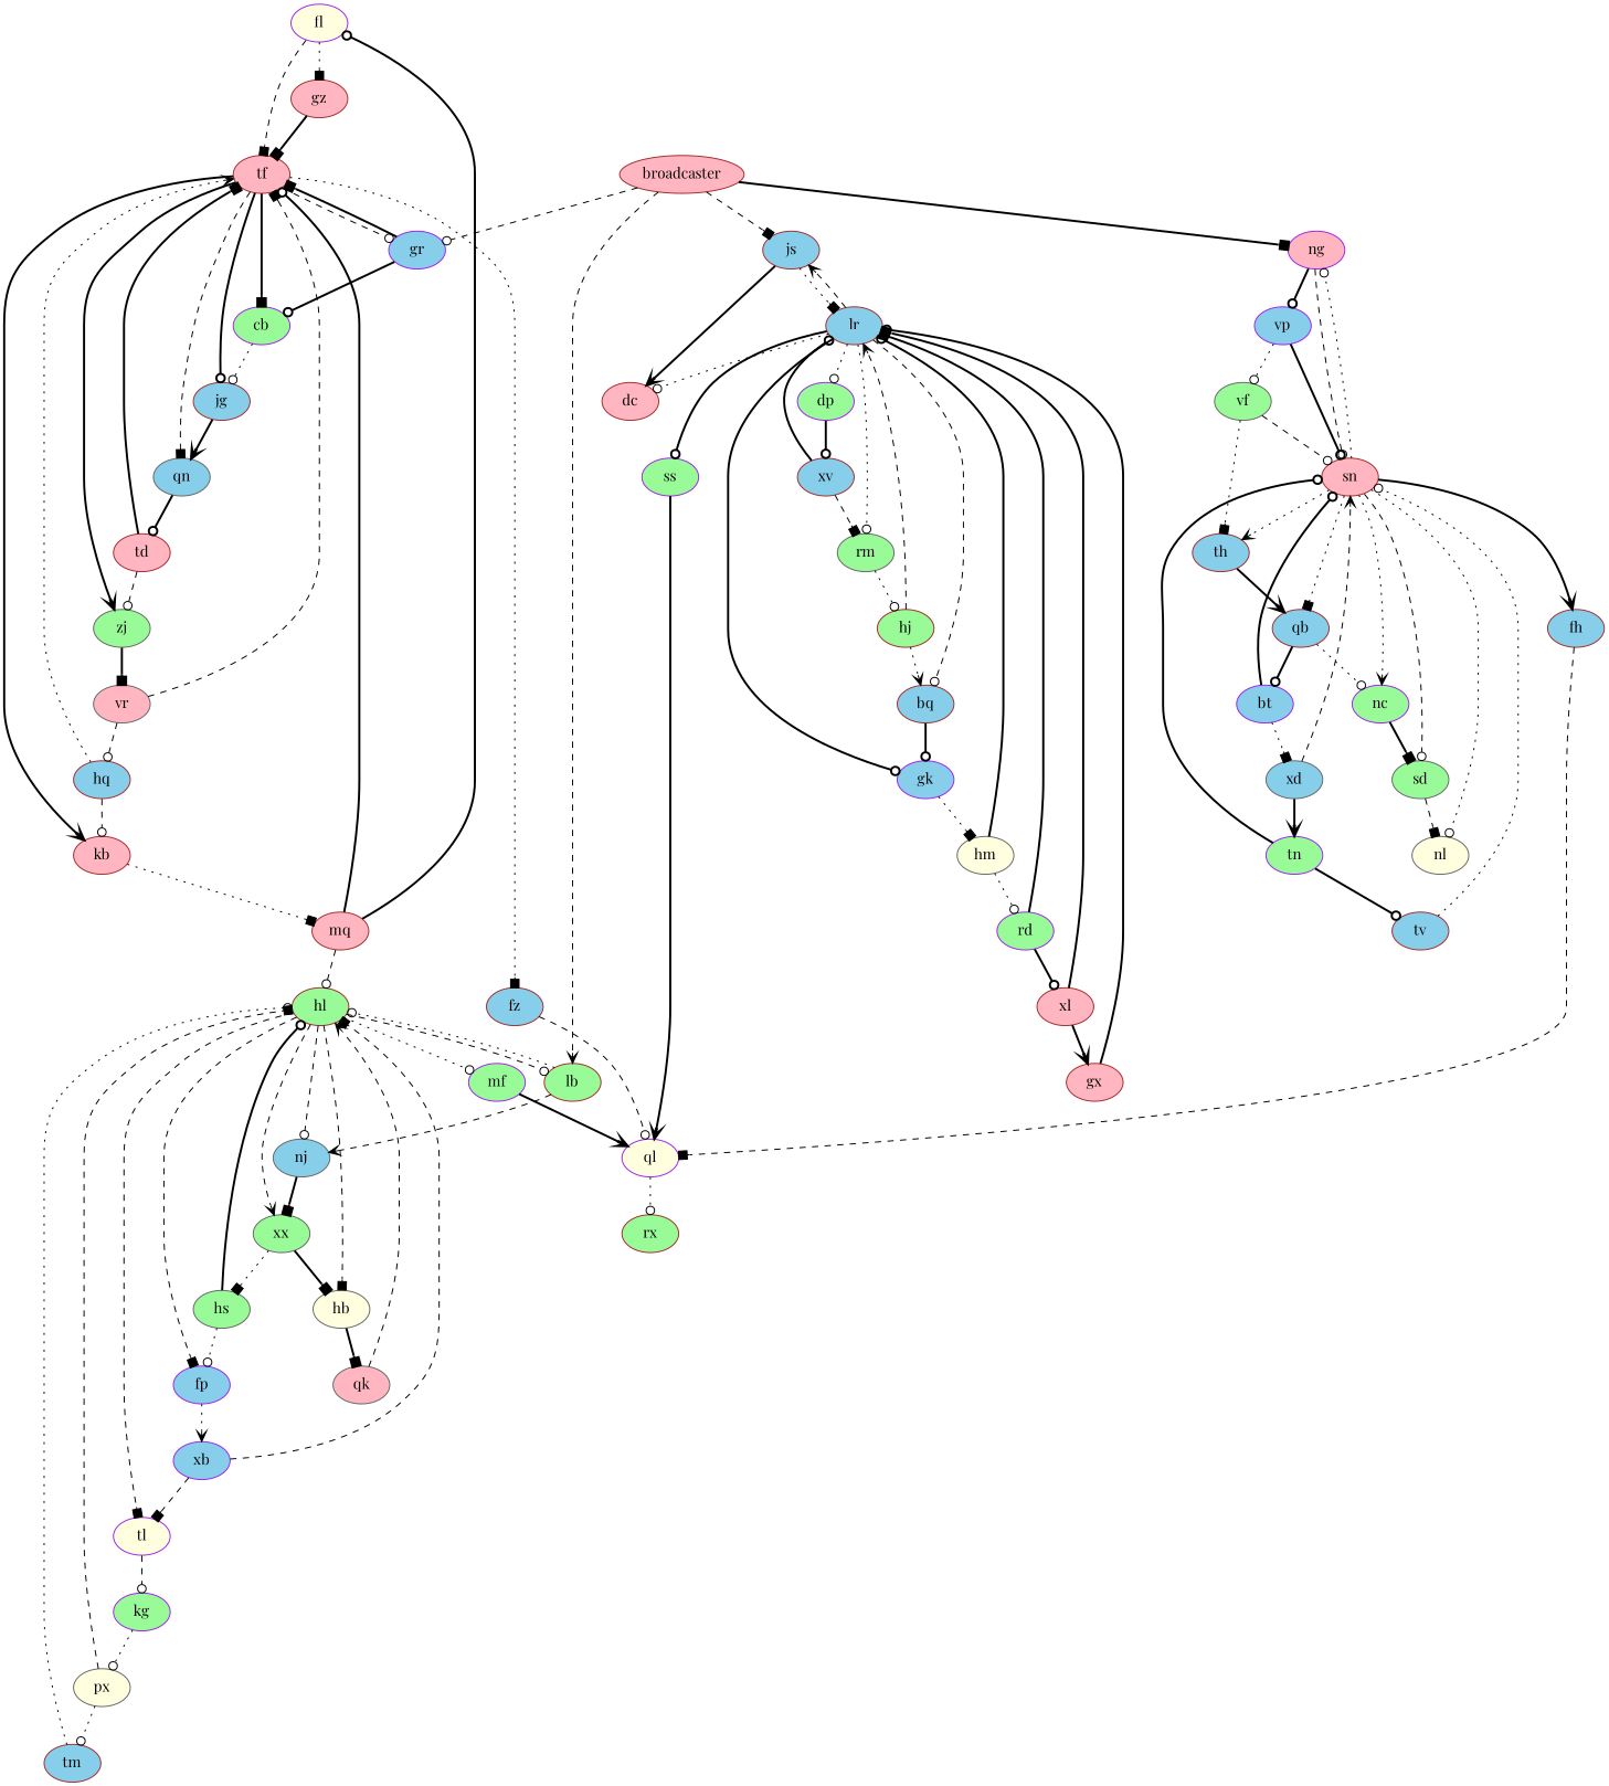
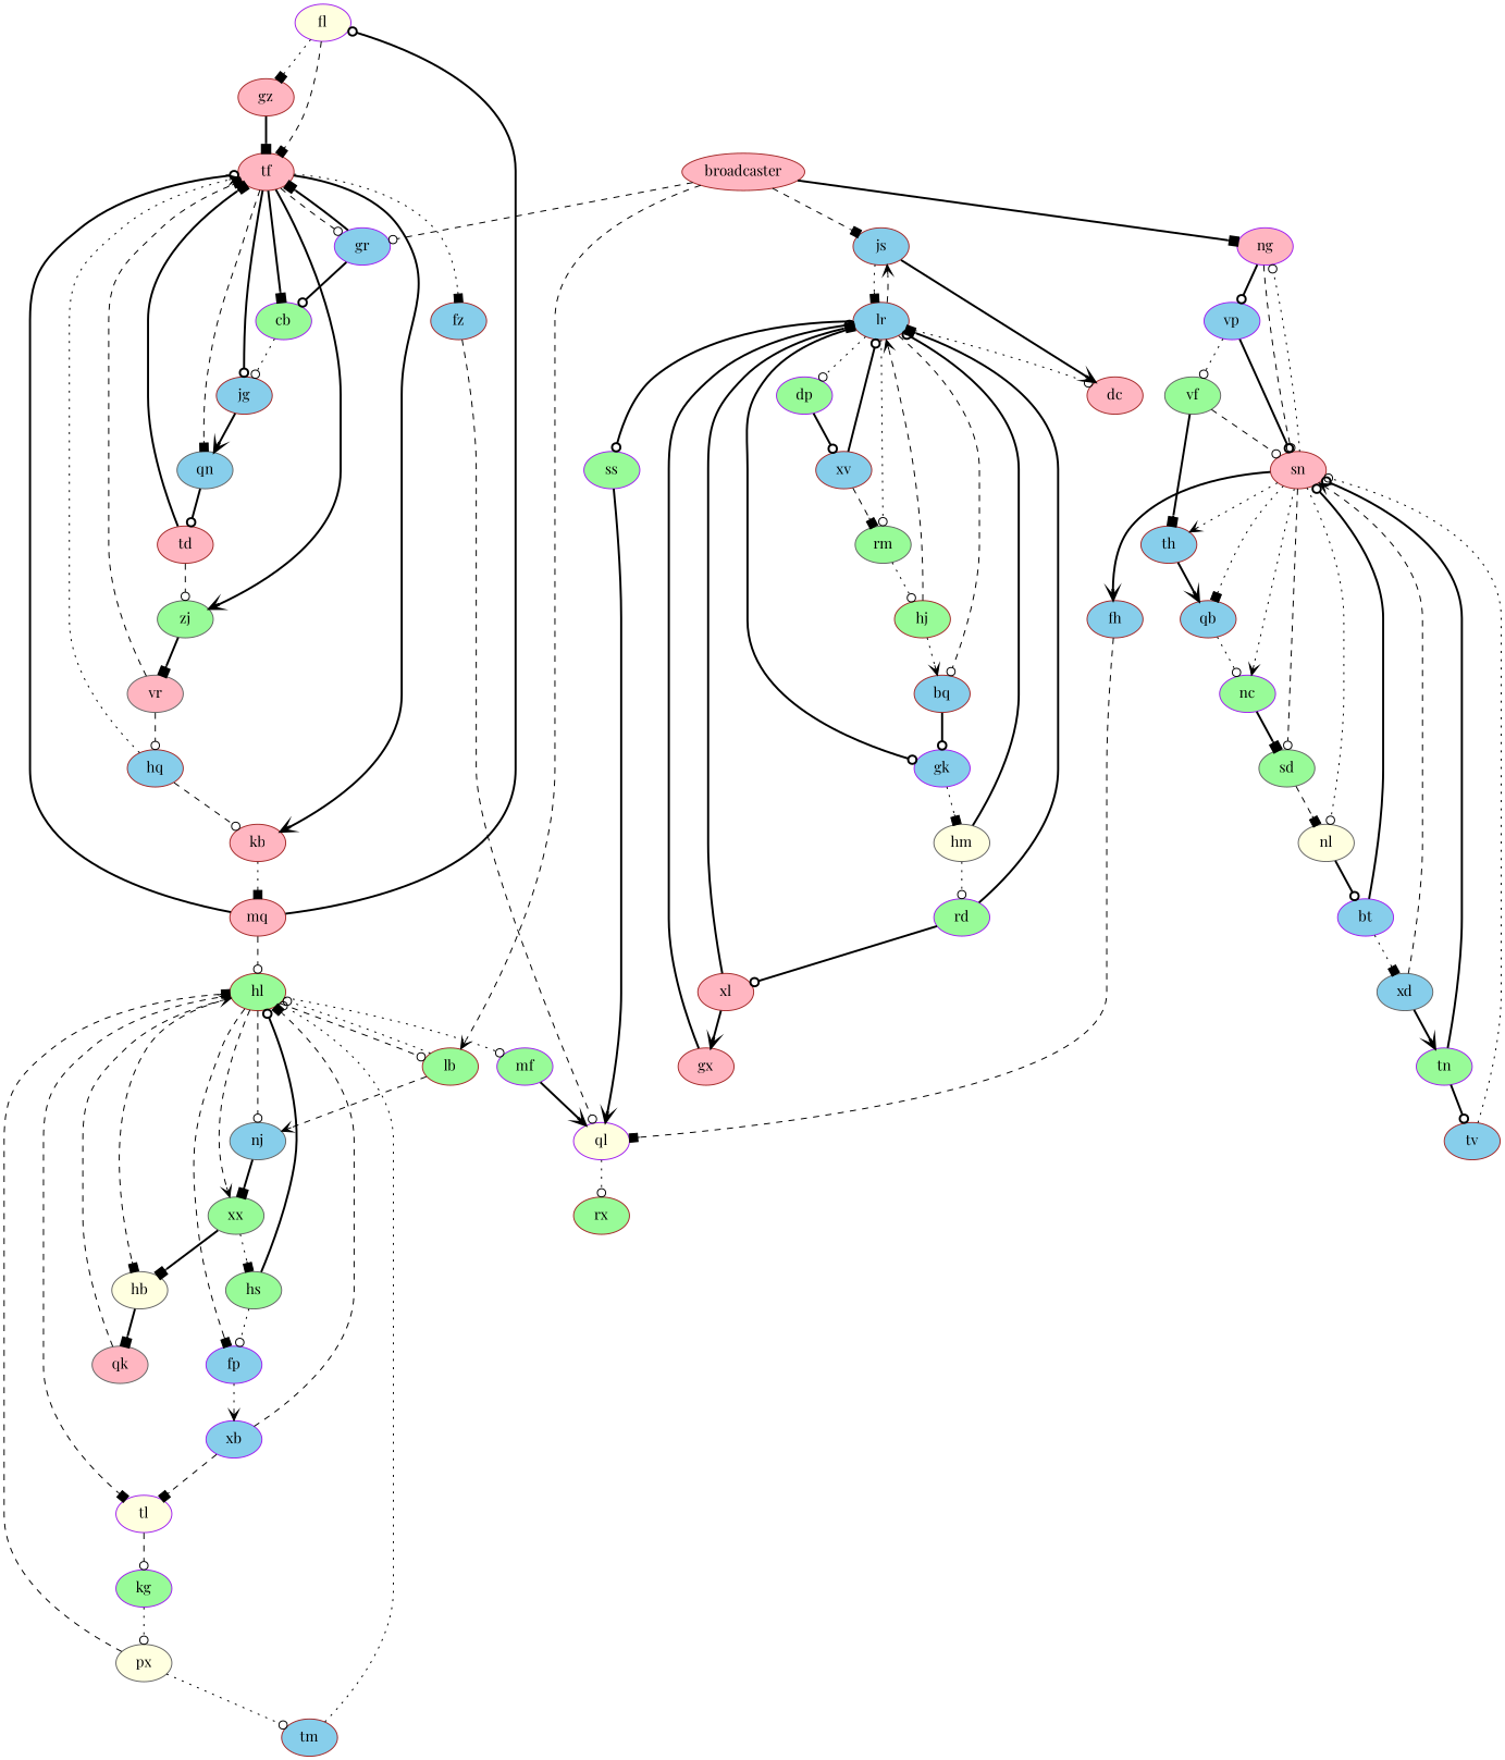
  digraph {
    fontname="Playfair Display"
    node [color=brown fillcolor=skyblue fontname="Playfair Display" style=filled]
    edge [arrowhead=odot fontname="Playfair Display" style=bold]
    fl [color=purple fillcolor=lightyellow]
    tf [fillcolor=lightpink]
    gz [fillcolor=lightpink]
    gr [color=purple]
    cb [color=purple fillcolor=palegreen]
    jg
    qn [color=gray40]
    fz
    zj [color=gray40 fillcolor=palegreen]
    kb [fillcolor=lightpink]
    td [fillcolor=lightpink]
    ql [color=purple fillcolor=lightyellow]
    vr [color=gray40 fillcolor=lightpink]
    mq [fillcolor=lightpink]
    xb [color=purple]
    hl [fillcolor=palegreen]
    tl [color=purple fillcolor=lightyellow]
    lb [fillcolor=palegreen]
    fp [color=purple]
    xx [color=gray40 fillcolor=palegreen]
    hb [color=gray40 fillcolor=lightyellow]
    nj [color=gray40]
    mf [color=purple fillcolor=palegreen]
    kg [color=purple fillcolor=palegreen]
    hs [color=gray40 fillcolor=palegreen]
    qk [color=gray40 fillcolor=lightpink]
    px [color=gray40 fillcolor=lightyellow]
    tm
    dp [color=purple fillcolor=palegreen]
    xv
    lr
    rm [color=gray40 fillcolor=palegreen]
    js
    dc [fillcolor=lightpink]
    gk [color=purple]
    ss [color=purple fillcolor=palegreen]
    bq
    hj [fillcolor=palegreen]
    broadcaster [fillcolor=lightpink]
    ng [color=purple fillcolor=lightpink]
    vp [color=purple]
    sn [fillcolor=lightpink]
    vf [color=gray40 fillcolor=palegreen]
    th
    qb
    nc [color=purple fillcolor=palegreen]
    fh
    nl [color=gray40 fillcolor=lightyellow]
    sd [color=gray40 fillcolor=palegreen]
    rx [fillcolor=palegreen]
    hm [color=gray40 fillcolor=lightyellow]
    rd [color=purple fillcolor=palegreen]
    xl [fillcolor=lightpink]
    bt [color=purple]
    gx [fillcolor=lightpink]
    hq
    xd [color=gray40]
    tn [color=purple fillcolor=palegreen]
    tv
    fl -> tf [arrowhead=box style=dashed]
    fl -> gz [arrowhead=box style=dotted]
    tf -> gr [style=dashed]
    tf -> cb [arrowhead=box]
    tf -> jg
    tf -> qn [arrowhead=box style=dashed]
    tf -> fz [arrowhead=box style=dotted]
    tf -> zj [arrowhead=vee]
    tf -> kb [arrowhead=vee]
    gz -> tf [arrowhead=box]
    gr -> tf [arrowhead=box]
    gr -> cb
    cb -> jg [style=dotted]
    jg -> qn [arrowhead=vee]
    qn -> td
    fz -> ql [style=dashed]
    zj -> vr [arrowhead=box]
    kb -> mq [arrowhead=box style=dotted]
    td -> tf [arrowhead=box]
    td -> zj [style=dashed]
    ql -> rx [style=dotted]
    vr -> tf [arrowhead=box style=dashed]
    vr -> hq [style=dashed]
    mq -> fl
    mq -> tf
    mq -> hl [style=dashed]
    xb -> hl [arrowhead=box style=dashed]
    xb -> tl [arrowhead=box style=dashed]
    hl -> tl [arrowhead=box style=dashed]
    hl -> lb [style=dashed]
    hl -> fp [arrowhead=box style=dashed]
    hl -> xx [arrowhead=vee style=dashed]
    hl -> hb [arrowhead=box style=dashed]
    hl -> nj [style=dashed]
    hl -> mf [style=dotted]
    tl -> kg [style=dashed]
    lb -> hl [style=dotted]
    lb -> nj [arrowhead=vee style=dashed]
    fp -> xb [arrowhead=vee style=dotted]
    xx -> hb [arrowhead=box]
    xx -> hs [arrowhead=box style=dotted]
    hb -> qk [arrowhead=box]
    nj -> xx [arrowhead=box]
    mf -> ql [arrowhead=vee]
    kg -> px [style=dotted]
    hs -> hl
    hs -> fp [style=dotted]
    qk -> hl [arrowhead=vee style=dashed]
    px -> hl [arrowhead=box style=dashed]
    px -> tm [style=dotted]
    tm -> hl [style=dotted]
    dp -> xv
    xv -> lr
    xv -> rm [arrowhead=box style=dashed]
    lr -> dp [style=dotted]
    lr -> rm [style=dotted]
    lr -> js [arrowhead=vee style=dashed]
    lr -> dc [style=dotted]
    lr -> gk
    lr -> ss
    lr -> bq [style=dashed]
    rm -> hj [style=dotted]
    js -> lr [arrowhead=box style=dotted]
    js -> dc [arrowhead=vee]
    gk -> hm [arrowhead=box style=dotted]
    ss -> ql [arrowhead=vee]
    bq -> gk
    hj -> lr [arrowhead=vee style=dashed]
    hj -> bq [arrowhead=vee style=dotted]
    broadcaster -> gr [style=dashed]
    broadcaster -> lb [arrowhead=vee style=dashed]
    broadcaster -> js [arrowhead=box style=dashed]
    broadcaster -> ng [arrowhead=box]
    ng -> vp
    ng -> sn [style=dashed]
    vp -> sn
    vp -> vf [style=dotted]
    sn -> ng [style=dotted]
    sn -> th [arrowhead=vee style=dotted]
    sn -> qb [arrowhead=box style=dotted]
    sn -> nc [arrowhead=vee style=dotted]
    sn -> fh [arrowhead=vee]
    sn -> nl [style=dotted]
    sn -> sd [style=dashed]
    vf -> sn [style=dashed]
-   vf -> th [arrowhead=box style=dotted]
+   vf -> th [arrowhead=box]
    th -> qb [arrowhead=vee]
    qb -> nc [style=dotted]
    nc -> sd [arrowhead=box]
    fh -> ql [arrowhead=box style=dashed]
-   qb -> bt
+   nl -> bt
    sd -> nl [arrowhead=box style=dashed]
    hm -> lr
    hm -> rd [style=dotted]
    rd -> lr [arrowhead=box]
    rd -> xl
    xl -> lr [arrowhead=box]
    xl -> gx [arrowhead=vee]
    bt -> sn
    bt -> xd [arrowhead=box style=dotted]
    gx -> lr
    hq -> tf [arrowhead=vee style=dotted]
    hq -> kb [style=dashed]
    xd -> sn [arrowhead=vee style=dashed]
    xd -> tn [arrowhead=vee]
    tn -> sn
    tn -> tv
    tv -> sn [style=dotted]
  }
